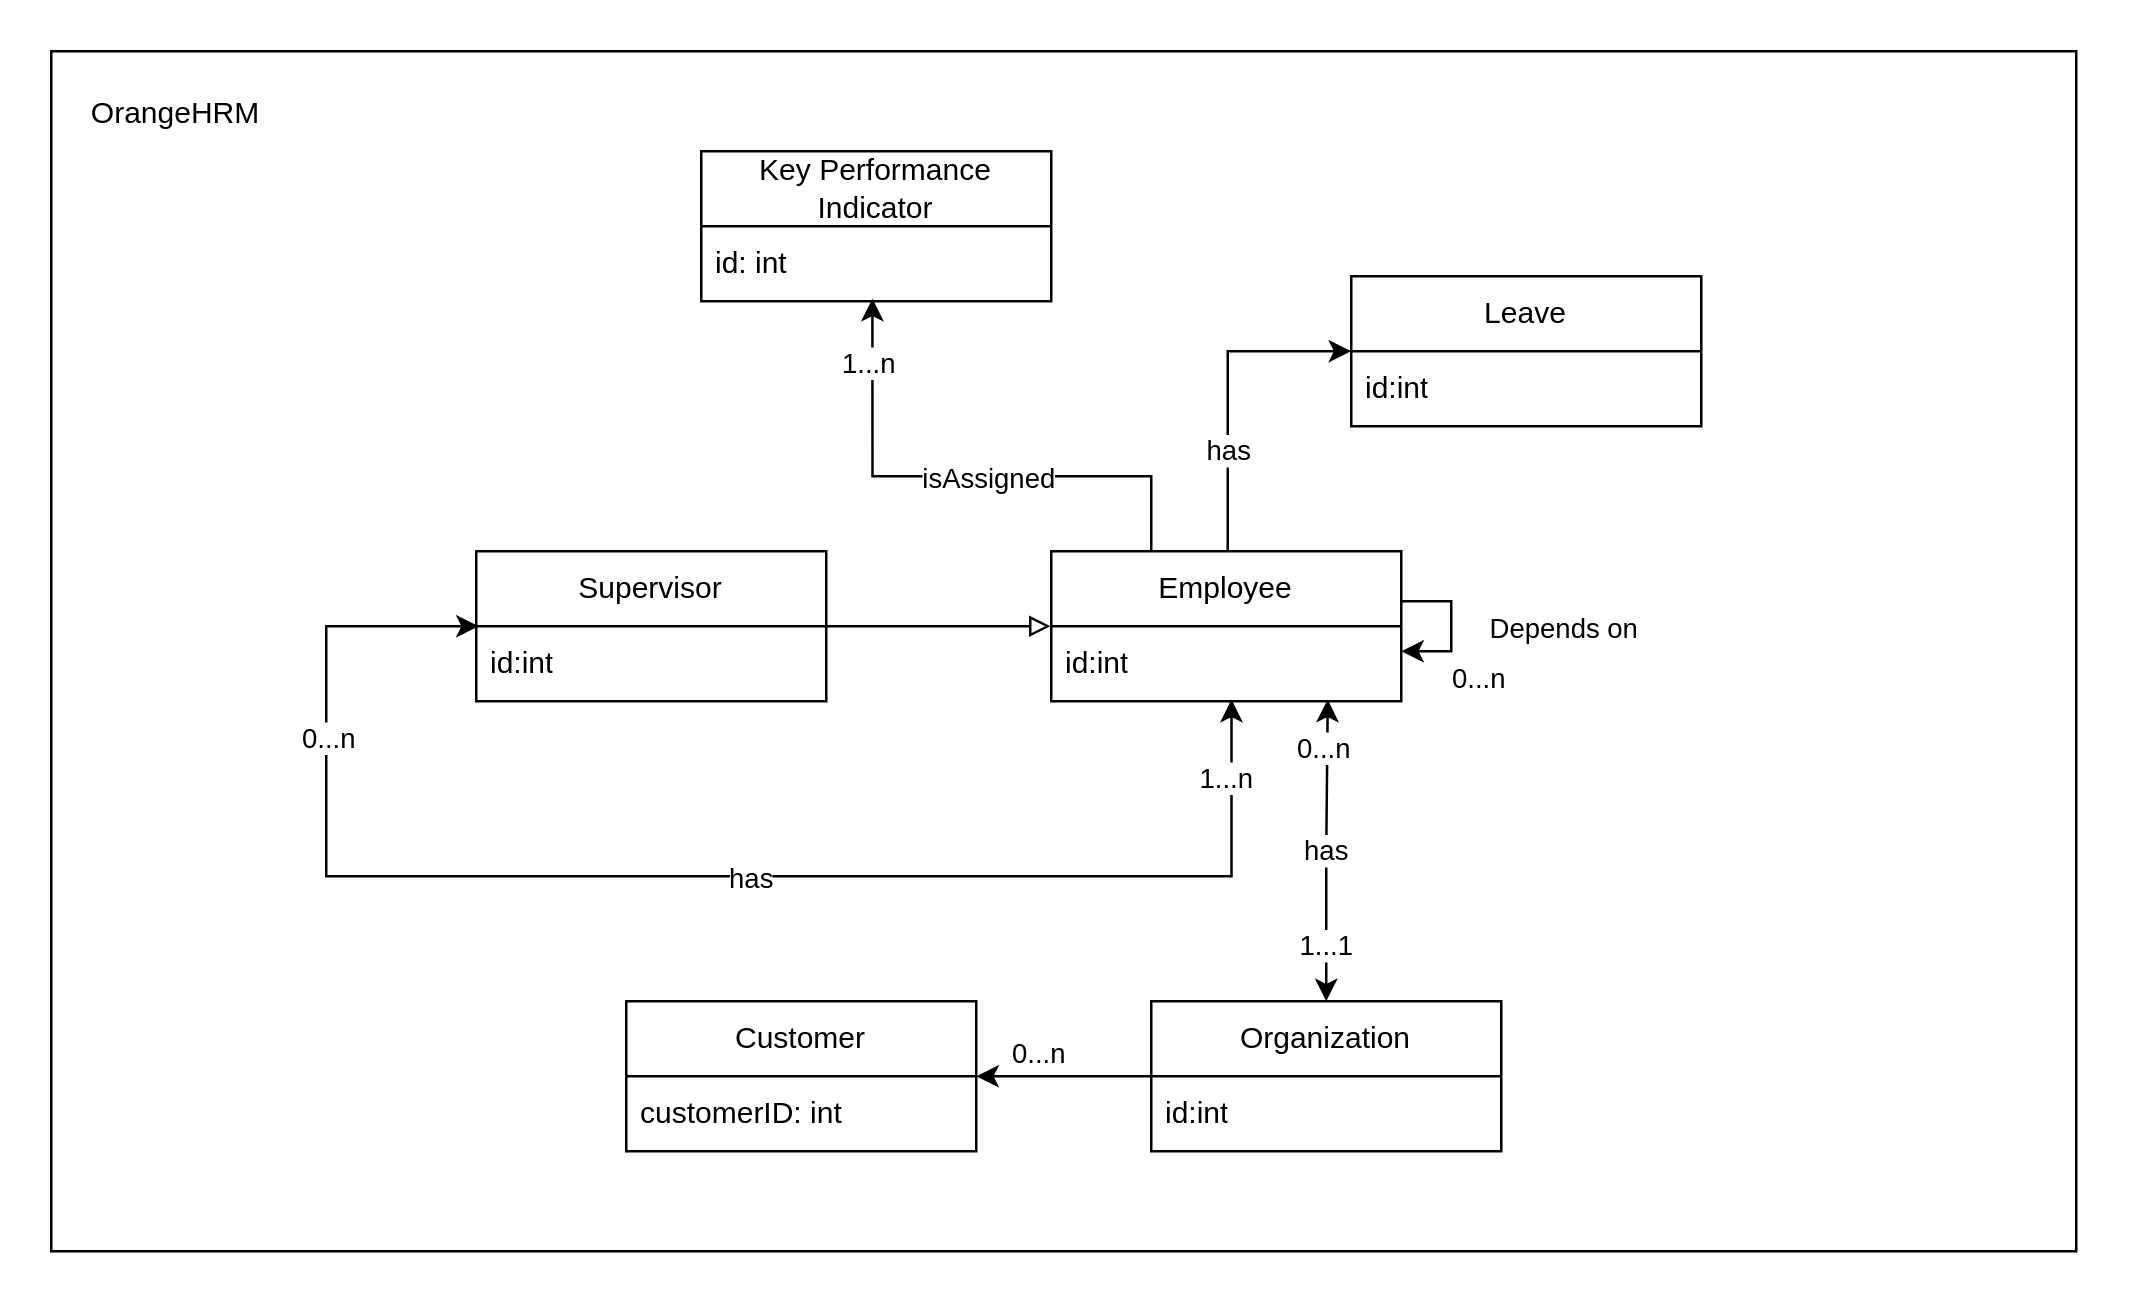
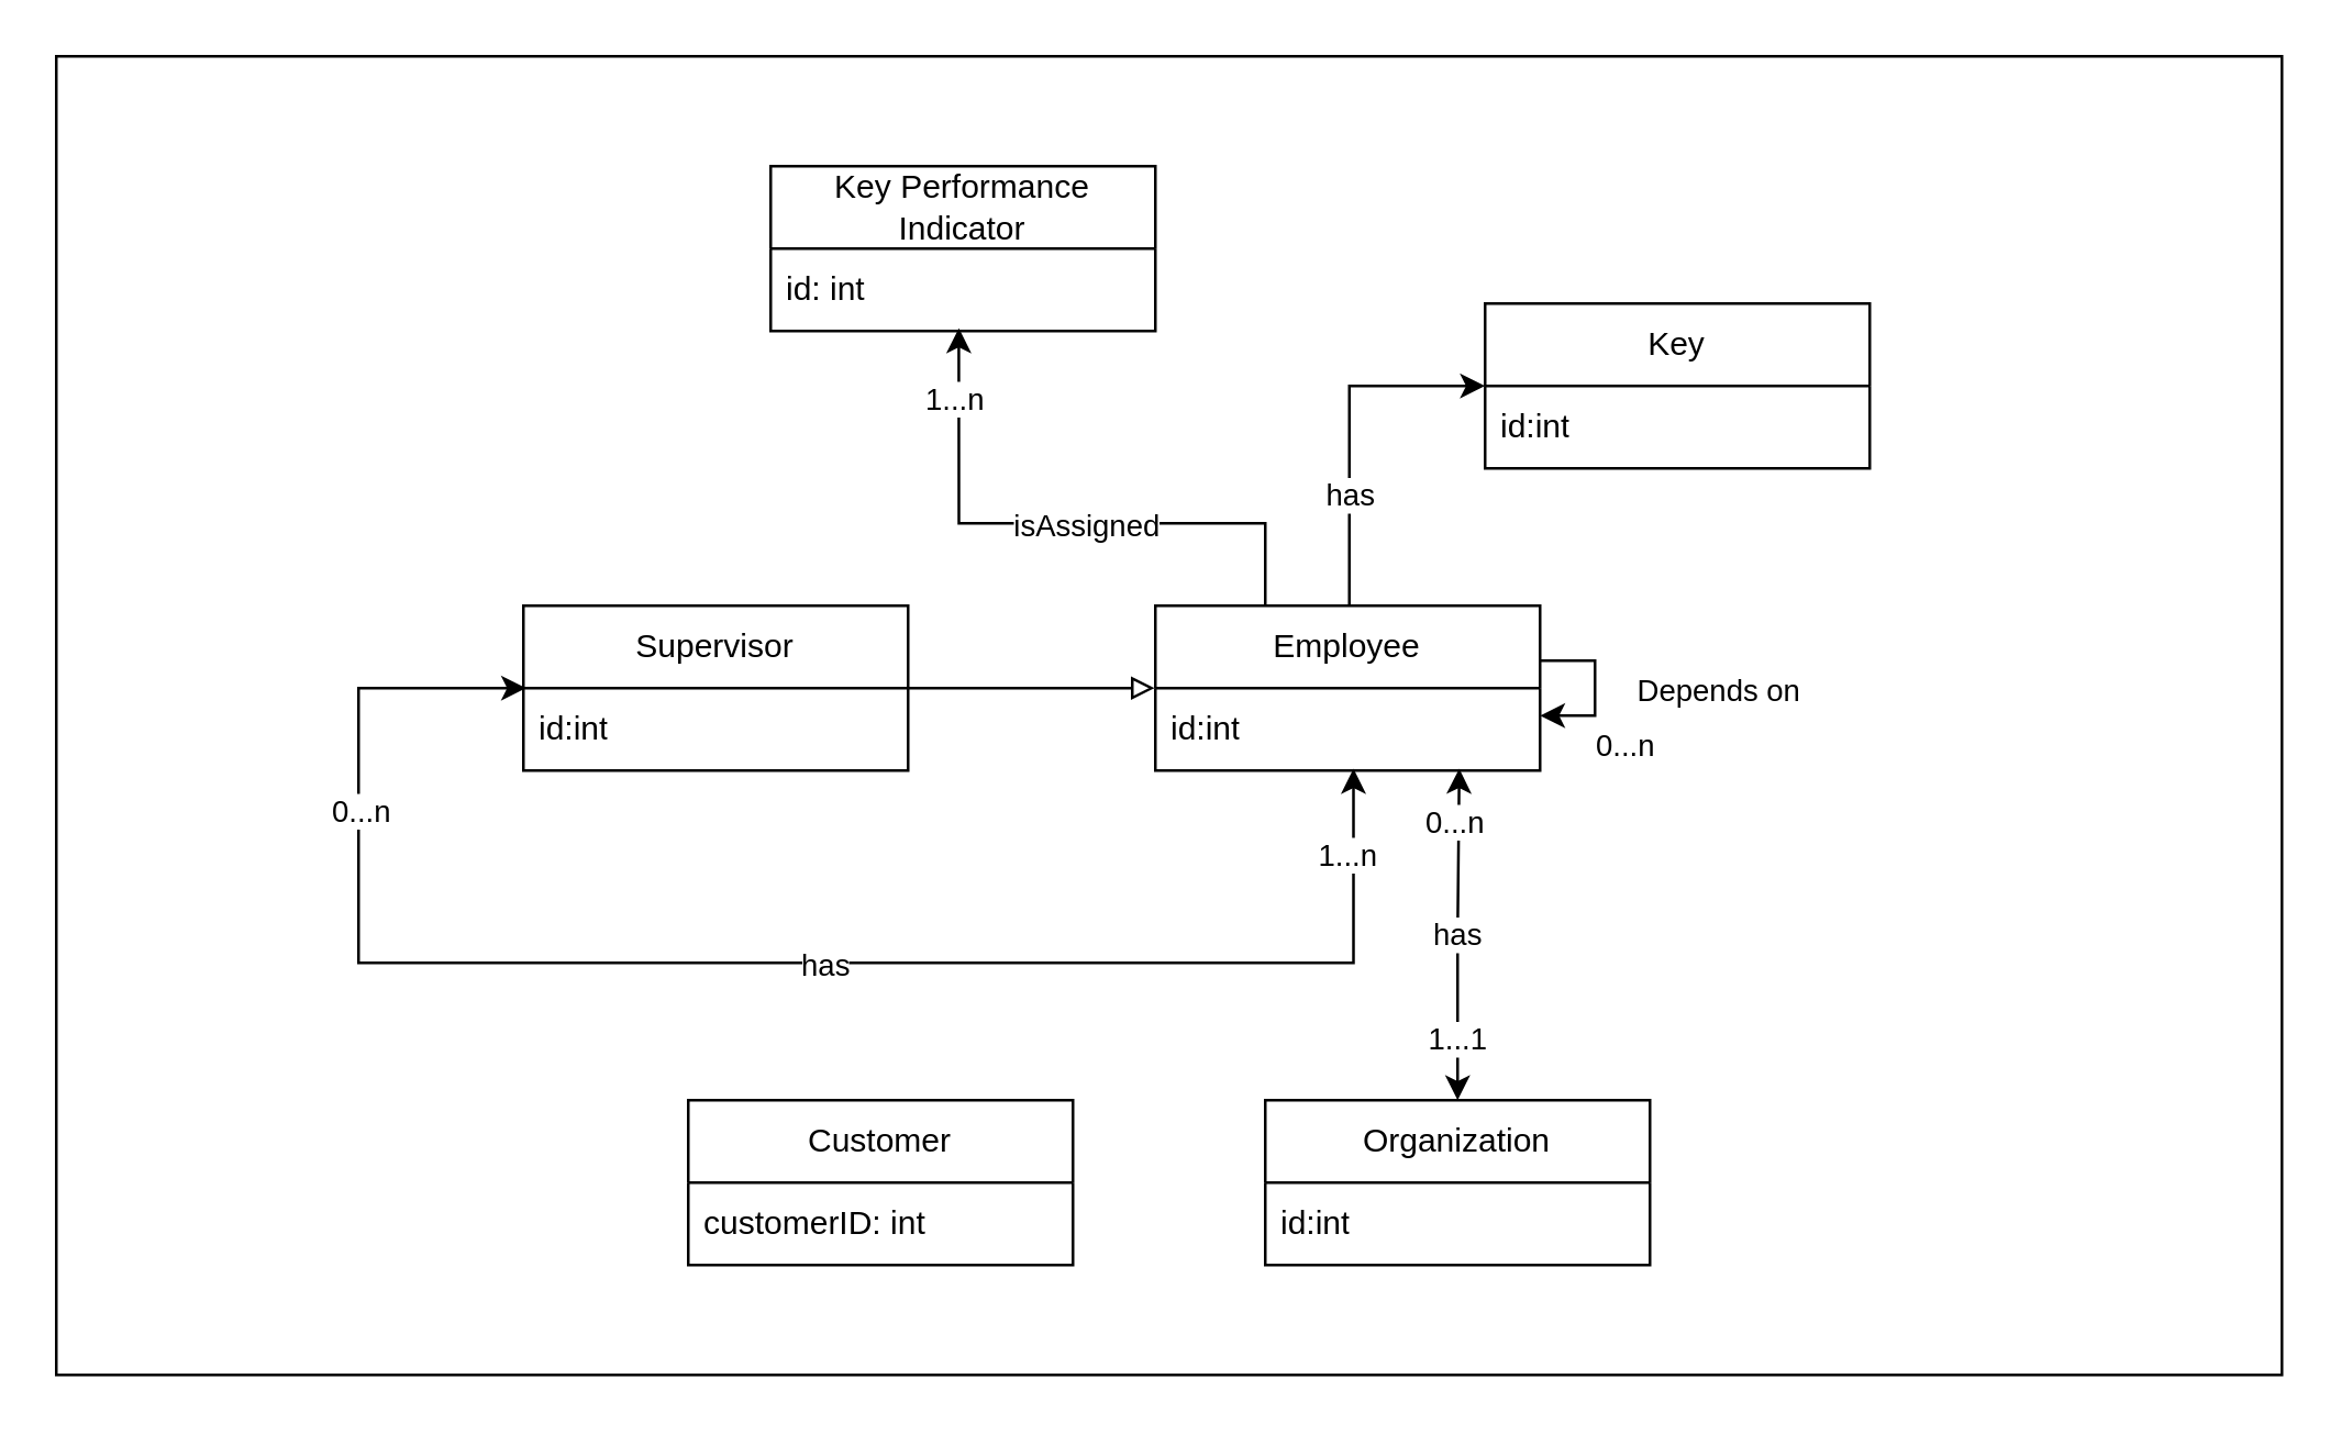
  <mxCell id="0" />
  <mxCell id="1" parent="0" />
  <mxCell id="2" value="" style="rounded=0;whiteSpace=wrap;html=1;" vertex="1" parent="1"><mxGeometry x="20" y="20" width="810" height="480" as="geometry" /></mxCell>
- <mxCell id="3" value="OrangeHRM" style="text;html=1;align=center;verticalAlign=middle;whiteSpace=wrap;rounded=0;" vertex="1" parent="1"><mxGeometry x="40" y="30" width="60" height="30" as="geometry" /></mxCell>
  <mxCell id="4" style="edgeStyle=orthogonalEdgeStyle;rounded=0;orthogonalLoop=1;jettySize=auto;html=1;entryX=0;entryY=0;entryDx=0;entryDy=0;entryPerimeter=0;" edge="1" parent="1" target="19"><mxGeometry relative="1" as="geometry"><mxPoint x="490.589" y="220" as="sourcePoint" /><mxPoint x="610" y="142.58" as="targetPoint" /><Array as="points"><mxPoint x="491" y="140" /></Array></mxGeometry></mxCell>
  <mxCell id="5" value="has" style="edgeLabel;html=1;align=center;verticalAlign=middle;resizable=0;points=[];" vertex="1" connectable="0" parent="4"><mxGeometry x="-0.374" relative="1" as="geometry"><mxPoint as="offset" /></mxGeometry></mxCell>
  <mxCell id="6" value="Employee" style="swimlane;fontStyle=0;childLayout=stackLayout;horizontal=1;startSize=30;horizontalStack=0;resizeParent=1;resizeParentMax=0;resizeLast=0;collapsible=1;marginBottom=0;whiteSpace=wrap;html=1;" vertex="1" parent="1"><mxGeometry x="420" y="220" width="140" height="60" as="geometry" /></mxCell>
  <mxCell id="7" value="id:int" style="text;strokeColor=none;fillColor=none;align=left;verticalAlign=middle;spacingLeft=4;spacingRight=4;overflow=hidden;points=[[0,0.5],[1,0.5]];portConstraint=eastwest;rotatable=0;whiteSpace=wrap;html=1;" vertex="1" parent="6"><mxGeometry y="30" width="140" height="30" as="geometry" /></mxCell>
  <mxCell id="8" value="Supervisor" style="swimlane;fontStyle=0;childLayout=stackLayout;horizontal=1;startSize=30;horizontalStack=0;resizeParent=1;resizeParentMax=0;resizeLast=0;collapsible=1;marginBottom=0;whiteSpace=wrap;html=1;" vertex="1" parent="1"><mxGeometry x="190" y="220" width="140" height="60" as="geometry" /></mxCell>
  <mxCell id="9" value="id:int" style="text;strokeColor=none;fillColor=none;align=left;verticalAlign=middle;spacingLeft=4;spacingRight=4;overflow=hidden;points=[[0,0.5],[1,0.5]];portConstraint=eastwest;rotatable=0;whiteSpace=wrap;html=1;" vertex="1" parent="8"><mxGeometry y="30" width="140" height="30" as="geometry" /></mxCell>
  <mxCell id="10" style="edgeStyle=orthogonalEdgeStyle;rounded=0;orthogonalLoop=1;jettySize=auto;html=1;entryX=-0.002;entryY=0;entryDx=0;entryDy=0;entryPerimeter=0;endArrow=block;endFill=0;strokeWidth=1;" edge="1" parent="1" source="8" target="7"><mxGeometry relative="1" as="geometry"><Array as="points"><mxPoint x="360" y="250" /><mxPoint x="360" y="250" /></Array></mxGeometry></mxCell>
  <mxCell id="11" style="edgeStyle=orthogonalEdgeStyle;rounded=0;orthogonalLoop=1;jettySize=auto;html=1;startArrow=classic;startFill=1;exitX=0.515;exitY=0.978;exitDx=0;exitDy=0;exitPerimeter=0;" edge="1" parent="1" source="7"><mxGeometry relative="1" as="geometry"><mxPoint x="191" y="250" as="targetPoint" /><Array as="points"><mxPoint x="492" y="350" /><mxPoint x="130" y="350" /><mxPoint x="130" y="250" /></Array></mxGeometry></mxCell>
  <mxCell id="12" value="has" style="edgeLabel;html=1;align=center;verticalAlign=middle;resizable=0;points=[];" vertex="1" connectable="0" parent="11"><mxGeometry x="-0.288" y="-2" relative="1" as="geometry"><mxPoint x="-52" y="2" as="offset" /></mxGeometry></mxCell>
  <mxCell id="13" value="0...n" style="edgeLabel;html=1;align=center;verticalAlign=middle;resizable=0;points=[];" vertex="1" connectable="0" parent="11"><mxGeometry x="0.736" y="-2" relative="1" as="geometry"><mxPoint x="-2" y="27" as="offset" /></mxGeometry></mxCell>
  <mxCell id="14" value="1...n" style="edgeLabel;html=1;align=center;verticalAlign=middle;resizable=0;points=[];" vertex="1" connectable="0" parent="11"><mxGeometry x="-0.586" y="-1" relative="1" as="geometry"><mxPoint x="50" y="-39" as="offset" /></mxGeometry></mxCell>
  <mxCell id="15" style="edgeStyle=orthogonalEdgeStyle;rounded=0;orthogonalLoop=1;jettySize=auto;html=1;elbow=horizontal;" edge="1" parent="1" source="6" target="6"><mxGeometry relative="1" as="geometry" /></mxCell>
  <mxCell id="16" value="Depends on" style="edgeLabel;html=1;align=center;verticalAlign=middle;resizable=0;points=[];" vertex="1" connectable="0" parent="15"><mxGeometry x="-0.42" relative="1" as="geometry"><mxPoint x="47" y="10" as="offset" /></mxGeometry></mxCell>
  <mxCell id="17" value="0...n" style="edgeLabel;html=1;align=center;verticalAlign=middle;resizable=0;points=[];" vertex="1" connectable="0" parent="15"><mxGeometry x="-0.667" y="3" relative="1" as="geometry"><mxPoint x="20" y="33" as="offset" /></mxGeometry></mxCell>
- <mxCell id="18" value="Leave" style="swimlane;fontStyle=0;childLayout=stackLayout;horizontal=1;startSize=30;horizontalStack=0;resizeParent=1;resizeParentMax=0;resizeLast=0;collapsible=1;marginBottom=0;whiteSpace=wrap;html=1;" vertex="1" parent="1"><mxGeometry x="540" y="110" width="140" height="60" as="geometry" /></mxCell>
+ <mxCell id="18" value="Key" style="swimlane;fontStyle=0;childLayout=stackLayout;horizontal=1;startSize=30;horizontalStack=0;resizeParent=1;resizeParentMax=0;resizeLast=0;collapsible=1;marginBottom=0;whiteSpace=wrap;html=1;" vertex="1" parent="1"><mxGeometry x="540" y="110" width="140" height="60" as="geometry" /></mxCell>
  <mxCell id="19" value="id:int" style="text;strokeColor=none;fillColor=none;align=left;verticalAlign=middle;spacingLeft=4;spacingRight=4;overflow=hidden;points=[[0,0.5],[1,0.5]];portConstraint=eastwest;rotatable=0;whiteSpace=wrap;html=1;" vertex="1" parent="18"><mxGeometry y="30" width="140" height="30" as="geometry" /></mxCell>
  <mxCell id="20" value="Customer" style="swimlane;fontStyle=0;childLayout=stackLayout;horizontal=1;startSize=30;horizontalStack=0;resizeParent=1;resizeParentMax=0;resizeLast=0;collapsible=1;marginBottom=0;whiteSpace=wrap;html=1;" vertex="1" parent="1"><mxGeometry x="250" y="400" width="140" height="60" as="geometry" /></mxCell>
  <mxCell id="21" value="customerID: int" style="text;strokeColor=none;fillColor=none;align=left;verticalAlign=middle;spacingLeft=4;spacingRight=4;overflow=hidden;points=[[0,0.5],[1,0.5]];portConstraint=eastwest;rotatable=0;whiteSpace=wrap;html=1;" vertex="1" parent="20"><mxGeometry y="30" width="140" height="30" as="geometry" /></mxCell>
  <mxCell id="22" value="Key Performance Indicator" style="swimlane;fontStyle=0;childLayout=stackLayout;horizontal=1;startSize=30;horizontalStack=0;resizeParent=1;resizeParentMax=0;resizeLast=0;collapsible=1;marginBottom=0;whiteSpace=wrap;html=1;" vertex="1" parent="1"><mxGeometry x="280" y="60" width="140" height="60" as="geometry" /></mxCell>
  <mxCell id="23" value="id: int" style="text;strokeColor=none;fillColor=none;align=left;verticalAlign=middle;spacingLeft=4;spacingRight=4;overflow=hidden;points=[[0,0.5],[1,0.5]];portConstraint=eastwest;rotatable=0;whiteSpace=wrap;html=1;" vertex="1" parent="22"><mxGeometry y="30" width="140" height="30" as="geometry" /></mxCell>
  <mxCell id="24" style="edgeStyle=orthogonalEdgeStyle;rounded=0;orthogonalLoop=1;jettySize=auto;html=1;entryX=0.489;entryY=0.965;entryDx=0;entryDy=0;entryPerimeter=0;" edge="1" parent="1" source="6" target="23"><mxGeometry relative="1" as="geometry"><Array as="points"><mxPoint x="460" y="190" /><mxPoint x="348" y="190" /></Array></mxGeometry></mxCell>
  <mxCell id="25" value="isAssigned" style="edgeLabel;html=1;align=center;verticalAlign=middle;resizable=0;points=[];" vertex="1" connectable="0" parent="24"><mxGeometry x="0.277" y="-2" relative="1" as="geometry"><mxPoint x="40" y="2" as="offset" /></mxGeometry></mxCell>
  <mxCell id="26" value="1...n" style="edgeLabel;html=1;align=center;verticalAlign=middle;resizable=0;points=[];" vertex="1" connectable="0" parent="24"><mxGeometry x="0.763" y="2" relative="1" as="geometry"><mxPoint as="offset" /></mxGeometry></mxCell>
- <mxCell id="27" style="edgeStyle=orthogonalEdgeStyle;rounded=0;orthogonalLoop=1;jettySize=auto;html=1;entryX=1;entryY=0.5;entryDx=0;entryDy=0;" edge="1" parent="1" source="29" target="20"><mxGeometry relative="1" as="geometry" /></mxCell>
- <mxCell id="28" value="0...n" style="edgeLabel;html=1;align=center;verticalAlign=middle;resizable=0;points=[];" vertex="1" connectable="0" parent="27"><mxGeometry x="0.309" y="-2" relative="1" as="geometry"><mxPoint y="-8" as="offset" /></mxGeometry></mxCell>
  <mxCell id="29" value="Organization" style="swimlane;fontStyle=0;childLayout=stackLayout;horizontal=1;startSize=30;horizontalStack=0;resizeParent=1;resizeParentMax=0;resizeLast=0;collapsible=1;marginBottom=0;whiteSpace=wrap;html=1;" vertex="1" parent="1"><mxGeometry x="460" y="400" width="140" height="60" as="geometry" /></mxCell>
  <mxCell id="30" value="id:int" style="text;strokeColor=none;fillColor=none;align=left;verticalAlign=middle;spacingLeft=4;spacingRight=4;overflow=hidden;points=[[0,0.5],[1,0.5]];portConstraint=eastwest;rotatable=0;whiteSpace=wrap;html=1;" vertex="1" parent="29"><mxGeometry y="30" width="140" height="30" as="geometry" /></mxCell>
  <mxCell id="31" style="edgeStyle=orthogonalEdgeStyle;rounded=0;orthogonalLoop=1;jettySize=auto;html=1;entryX=0.79;entryY=0.978;entryDx=0;entryDy=0;entryPerimeter=0;endArrow=classic;endFill=1;startArrow=classic;startFill=1;" edge="1" parent="1" source="29" target="7"><mxGeometry relative="1" as="geometry" /></mxCell>
  <mxCell id="32" value="0...n" style="edgeLabel;html=1;align=center;verticalAlign=middle;resizable=0;points=[];" vertex="1" connectable="0" parent="31"><mxGeometry x="0.676" y="2" relative="1" as="geometry"><mxPoint as="offset" /></mxGeometry></mxCell>
  <mxCell id="33" value="1...1" style="edgeLabel;html=1;align=center;verticalAlign=middle;resizable=0;points=[];" vertex="1" connectable="0" parent="31"><mxGeometry x="-0.615" y="1" relative="1" as="geometry"><mxPoint as="offset" /></mxGeometry></mxCell>
  <mxCell id="34" value="has" style="edgeLabel;html=1;align=center;verticalAlign=middle;resizable=0;points=[];" vertex="1" connectable="0" parent="31"><mxGeometry x="0.148" y="3" relative="1" as="geometry"><mxPoint x="2" y="9" as="offset" /></mxGeometry></mxCell>
